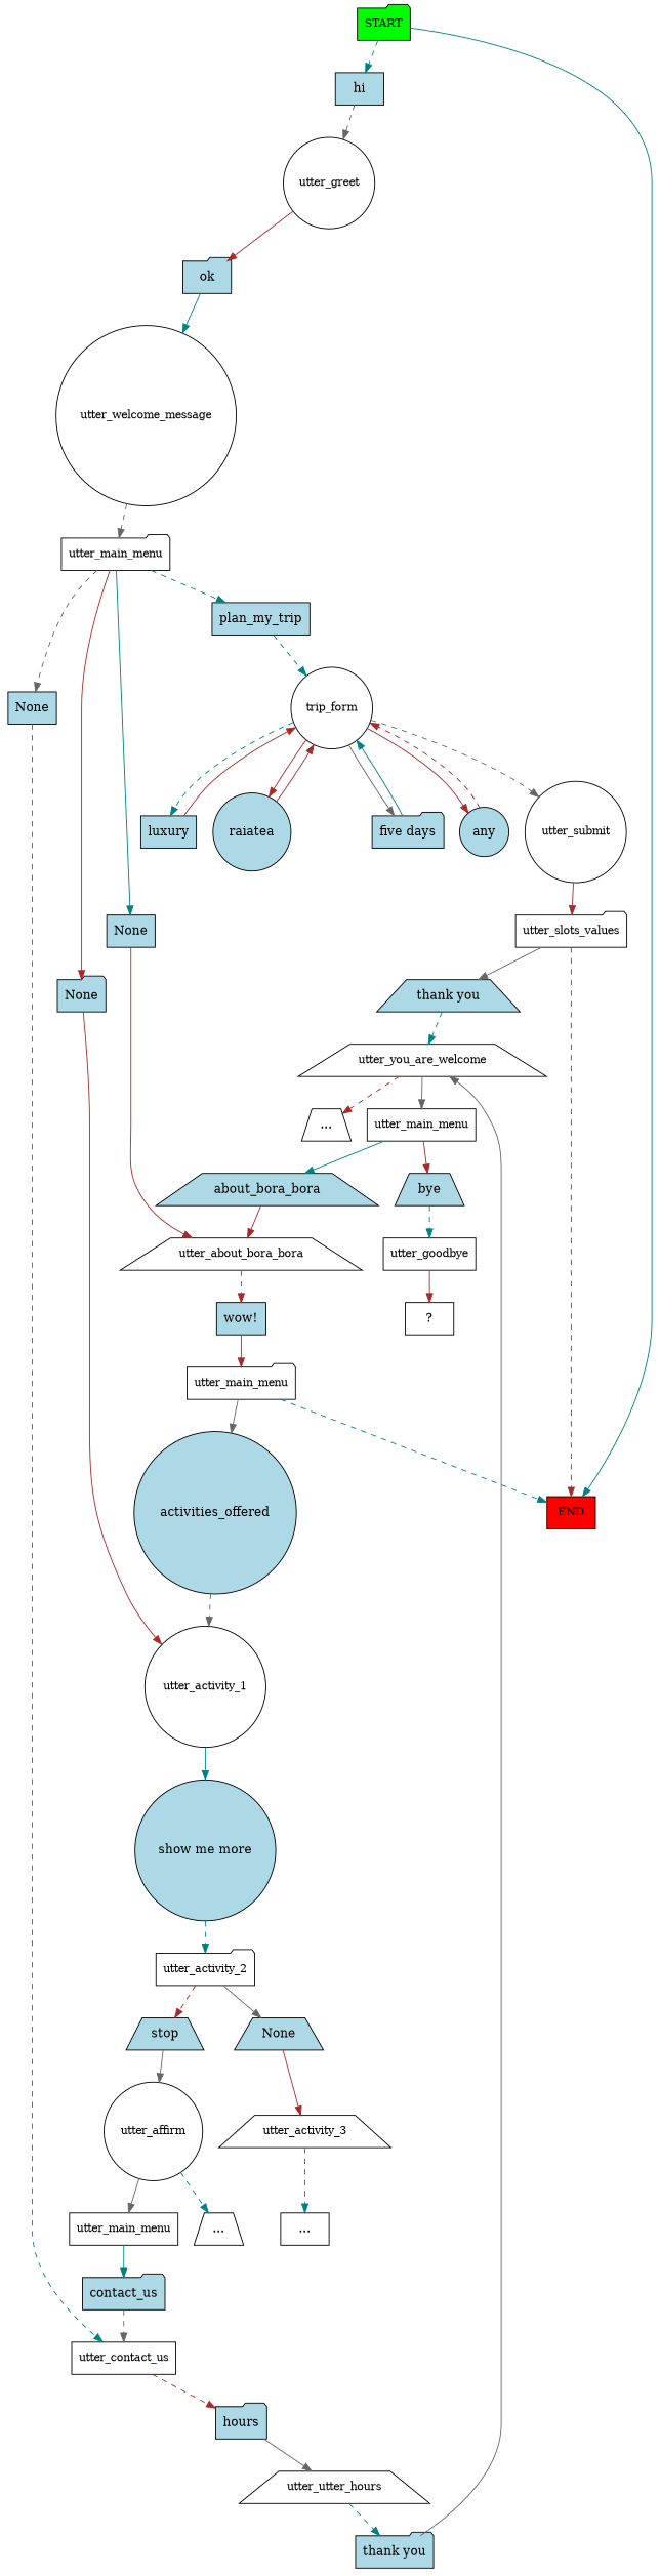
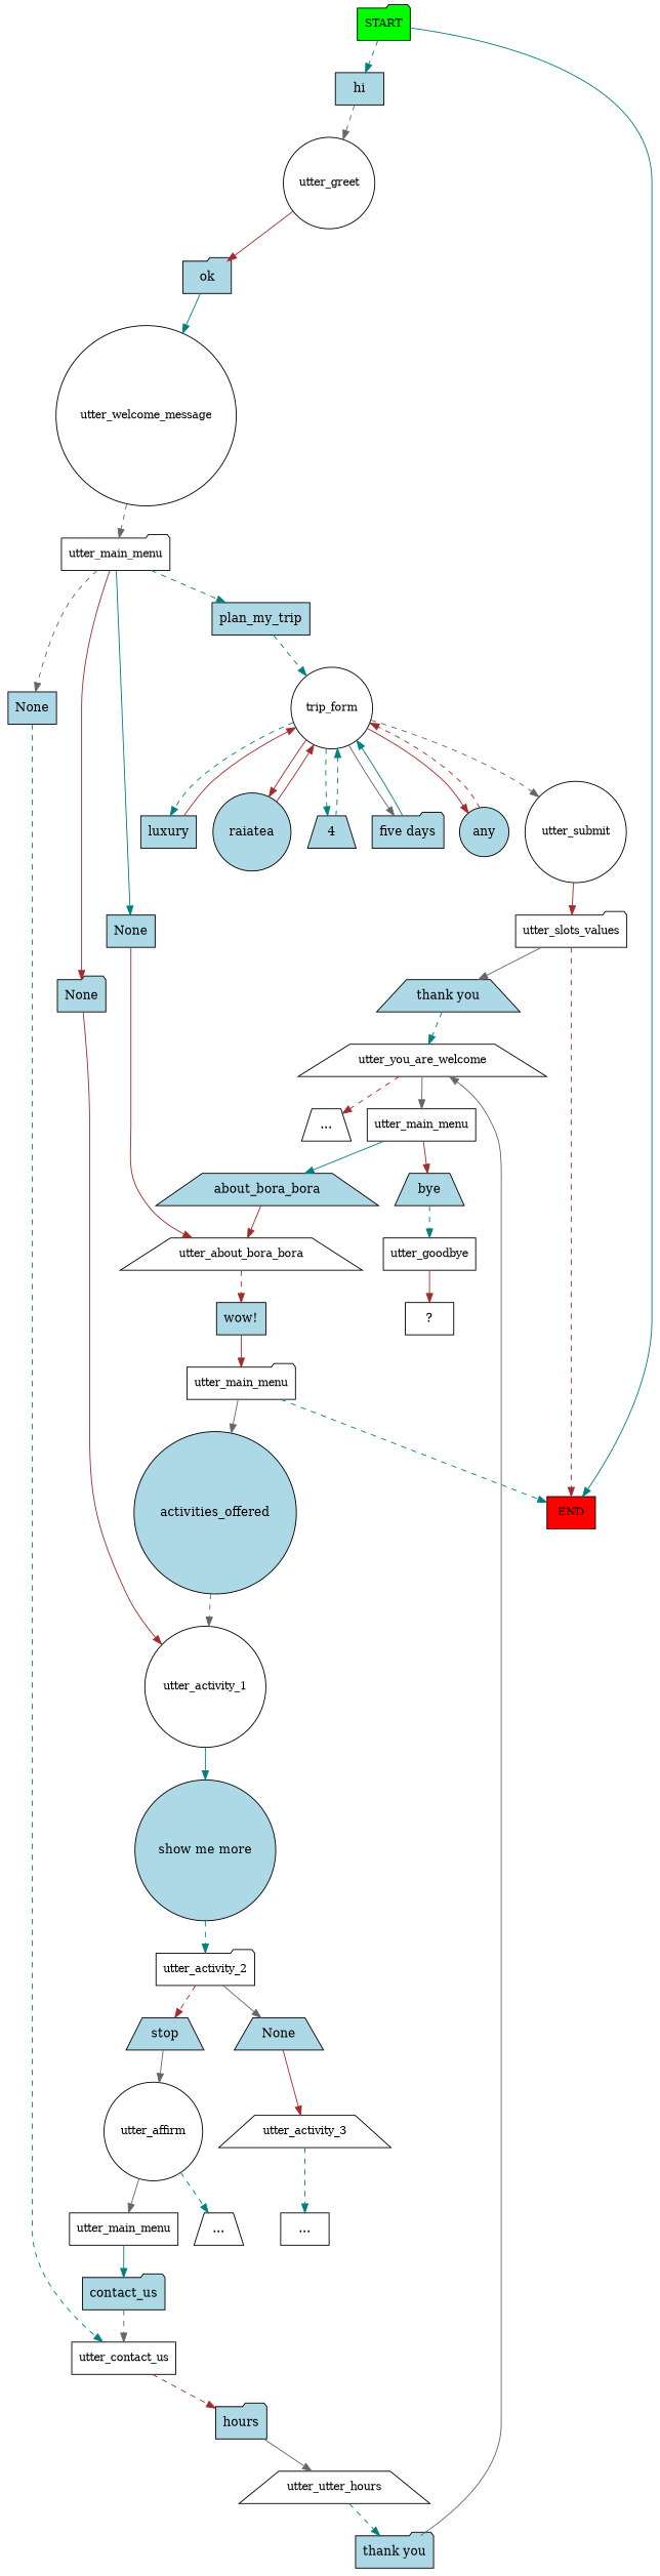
  digraph {
    node [shape=box style=filled]
    edge [color=teal style=solid]
    n1 [fillcolor=green fontsize=12 label=START shape=folder]
    n2 [fillcolor=red fontsize=12 label=END]
    n3 [fillcolor=lightblue label=hi]
    n4 [fontsize=12 label=utter_greet shape=circle style=""]
    n5 [fillcolor=lightblue label=ok shape=folder]
    n6 [fontsize=12 label=utter_welcome_message shape=circle style=""]
    n7 [fontsize=12 label=utter_main_menu shape=folder style=""]
    n8 [fillcolor=lightblue label=plan_my_trip]
    n9 [fillcolor=lightblue label=None]
    n10 [fillcolor=lightblue label=None]
    n11 [fillcolor=lightblue label=None shape=folder]
    n12 [fontsize=12 label=trip_form shape=circle style=""]
    n13 [fontsize=12 label=utter_about_bora_bora shape=trapezium style=""]
    n14 [fontsize=12 label=utter_contact_us style=""]
    n15 [fontsize=12 label=utter_activity_1 shape=circle style=""]
    n16 [fontsize=12 label=utter_submit shape=circle style=""]
    n17 [fillcolor=lightblue label=luxury]
    n18 [fillcolor=lightblue label=raiatea shape=circle]
+   n19 [fillcolor=lightblue label=4 shape=trapezium]
    n20 [fillcolor=lightblue label="five days" shape=folder]
    n21 [fillcolor=lightblue label=any shape=circle]
    n22 [fontsize=12 label=utter_slots_values shape=folder style=""]
    n23 [fillcolor=lightblue label="thank you" shape=trapezium]
    n24 [fontsize=12 label=utter_you_are_welcome shape=trapezium style=""]
    n25 [label="..." shape=trapezium style=""]
    n26 [fontsize=12 label=utter_main_menu style=""]
    n27 [fillcolor=lightblue label=about_bora_bora shape=trapezium]
    n28 [fillcolor=lightblue label=bye shape=trapezium]
    n29 [fillcolor=lightblue label="wow!"]
    n30 [fontsize=12 label=utter_main_menu shape=folder style=""]
    n31 [fillcolor=lightblue label=activities_offered shape=circle]
    n32 [fillcolor=lightblue label=hours shape=folder]
    n33 [fontsize=12 label=utter_utter_hours shape=trapezium style=""]
    n34 [fillcolor=lightblue label="thank you" shape=folder]
    n35 [fillcolor=lightblue label="show me more" shape=circle]
    n36 [fontsize=12 label=utter_activity_2 shape=folder style=""]
    n37 [fillcolor=lightblue label=None shape=trapezium]
    n38 [fillcolor=lightblue label=stop shape=trapezium]
    n39 [fontsize=12 label=utter_activity_3 shape=trapezium style=""]
    n40 [fontsize=12 label=utter_affirm shape=circle style=""]
    n41 [label="..." style=""]
    n42 [label="..." shape=trapezium style=""]
    n43 [fontsize=12 label=utter_main_menu style=""]
    n44 [fillcolor=lightblue label=contact_us shape=folder]
    n45 [fontsize=12 label=utter_goodbye style=""]
    n46 [label="  ?  " style=""]
    n1 -> n2
    n1 -> n3 [style=dashed]
    n3 -> n4 [color=gray40 style=dashed]
    n4 -> n5 [color=brown]
    n5 -> n6
    n6 -> n7 [color=gray40 style=dashed]
    n7 -> n8 [style=dashed]
    n7 -> n9
    n7 -> n10 [color=gray40 style=dashed]
    n7 -> n11 [color=brown]
    n8 -> n12 [style=dashed]
    n9 -> n13 [color=brown]
    n10 -> n14 [style=dashed]
    n11 -> n15 [color=brown]
    n12 -> n16 [color=gray40 style=dashed]
    n12 -> n17 [style=dashed]
    n12 -> n18 [color=brown]
+   n12 -> n19 [style=dashed]
    n12 -> n20 [color=gray40]
    n12 -> n21 [color=brown]
    n13 -> n29 [color=brown style=dashed]
    n14 -> n32 [color=brown style=dashed]
    n15 -> n35
    n16 -> n22 [color=brown]
    n17 -> n12 [color=brown]
    n18 -> n12 [color=brown]
+   n19 -> n12 [style=dashed]
    n20 -> n12
    n21 -> n12 [color=brown style=dashed]
    n22 -> n2 [color=brown style=dashed]
    n22 -> n23 [color=gray40]
    n23 -> n24 [style=dashed]
    n24 -> n25 [color=brown style=dashed]
    n24 -> n26 [color=gray40]
    n26 -> n27
    n26 -> n28 [color=brown]
    n27 -> n13 [color=brown]
    n28 -> n45 [style=dashed]
    n29 -> n30 [color=brown]
    n30 -> n2 [style=dashed]
    n30 -> n31 [color=gray40]
    n31 -> n15 [color=gray40 style=dashed]
    n32 -> n33 [color=gray40]
    n33 -> n34 [style=dashed]
    n34 -> n24 [color=gray40]
    n35 -> n36 [style=dashed]
    n36 -> n37 [color=gray40]
    n36 -> n38 [color=brown style=dashed]
    n37 -> n39 [color=brown]
    n38 -> n40 [color=gray40]
    n39 -> n41 [style=dashed]
    n40 -> n42 [style=dashed]
    n40 -> n43 [color=gray40]
    n43 -> n44
    n44 -> n14 [color=gray40 style=dashed]
    n45 -> n46 [color=brown]
  }
